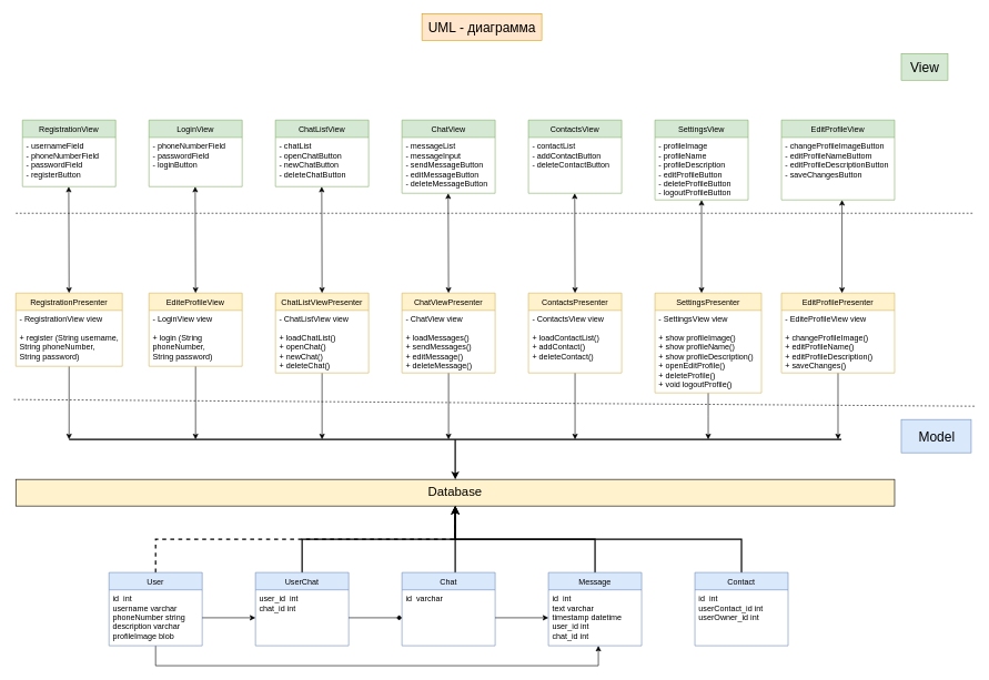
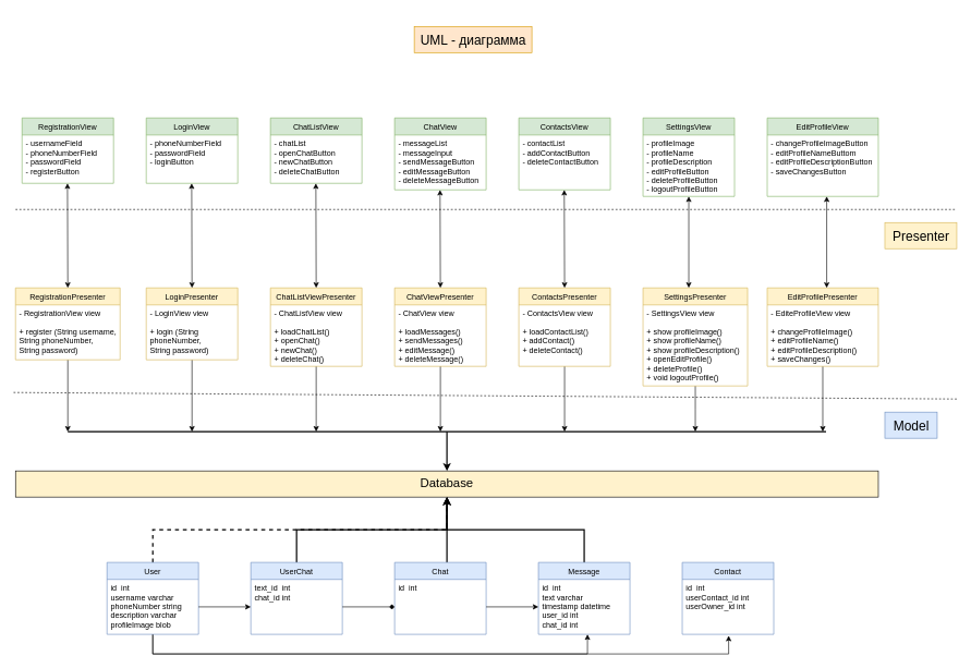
  <mxCell id="0" />
  <mxCell id="1" parent="0" />
- <mxCell id="2" value="&lt;font style=&quot;font-size: 20px;&quot;&gt;UML - диаграмма&lt;/font&gt;" style="text;html=1;align=center;verticalAlign=middle;resizable=0;points=[];autosize=1;strokeColor=#d79b00;fillColor=#ffe6cc;" parent="1" vertex="1"><mxGeometry x="633" y="20" width="180" height="40" as="geometry" /></mxCell>
+ <mxCell id="2" value="&lt;font style=&quot;font-size: 20px;&quot;&gt;UML - диаграмма&lt;/font&gt;" style="text;html=1;align=center;verticalAlign=middle;resizable=0;points=[];autosize=1;strokeColor=#d79b00;fillColor=#ffe6cc;" parent="1" vertex="1"><mxGeometry x="633" y="40" width="180" height="40" as="geometry" /></mxCell>
  <mxCell id="3" value="" style="endArrow=none;dashed=1;html=1;rounded=0;fontSize=20;" parent="1" edge="1"><mxGeometry width="50" height="50" relative="1" as="geometry"><mxPoint x="20" y="600" as="sourcePoint" /><mxPoint x="1463" y="610" as="targetPoint" /></mxGeometry></mxCell>
- <mxCell id="4" value="&lt;span style=&quot;font-size: 20px;&quot;&gt;View&lt;/span&gt;" style="text;html=1;align=center;verticalAlign=middle;resizable=0;points=[];autosize=1;strokeColor=#82b366;fillColor=#d5e8d4;" parent="1" vertex="1"><mxGeometry x="1353" y="80" width="70" height="40" as="geometry" /></mxCell>
- <mxCell id="6" value="&lt;span style=&quot;font-size: 20px;&quot;&gt;Model&lt;/span&gt;" style="text;html=1;align=center;verticalAlign=middle;resizable=0;points=[];autosize=1;strokeColor=#6c8ebf;fillColor=#dae8fc;" parent="1" vertex="1"><mxGeometry x="1353" y="630" width="105" height="50" as="geometry" /></mxCell>
+ <mxCell id="5" value="&lt;span style=&quot;font-size: 20px;&quot;&gt;Presenter&lt;/span&gt;" style="text;html=1;align=center;verticalAlign=middle;resizable=0;points=[];autosize=1;strokeColor=#d6b656;fillColor=#fff2cc;" parent="1" vertex="1"><mxGeometry x="1353" y="340" width="110" height="40" as="geometry" /></mxCell>
+ <mxCell id="6" value="&lt;span style=&quot;font-size: 20px;&quot;&gt;Model&lt;/span&gt;" style="text;html=1;align=center;verticalAlign=middle;resizable=0;points=[];autosize=1;strokeColor=#6c8ebf;fillColor=#dae8fc;" parent="1" vertex="1"><mxGeometry x="1353" y="630" width="80" height="40" as="geometry" /></mxCell>
  <mxCell id="7" value="RegistrationView" style="swimlane;fontStyle=0;childLayout=stackLayout;horizontal=1;startSize=26;fillColor=#d5e8d4;horizontalStack=0;resizeParent=1;resizeParentMax=0;resizeLast=0;collapsible=1;marginBottom=0;fontSize=12;strokeColor=#82b366;" parent="1" vertex="1"><mxGeometry x="33" y="180" width="140" height="100" as="geometry" /></mxCell>
  <mxCell id="8" value="- usernameField&#10;- phoneNumberField&#10;- passwordField&#10;- registerButton" style="text;strokeColor=none;fillColor=none;align=left;verticalAlign=top;spacingLeft=4;spacingRight=4;overflow=hidden;rotatable=0;points=[[0,0.5],[1,0.5]];portConstraint=eastwest;fontSize=12;" parent="7" vertex="1"><mxGeometry y="26" width="140" height="74" as="geometry" /></mxCell>
  <mxCell id="9" value="LoginView" style="swimlane;fontStyle=0;childLayout=stackLayout;horizontal=1;startSize=26;fillColor=#d5e8d4;horizontalStack=0;resizeParent=1;resizeParentMax=0;resizeLast=0;collapsible=1;marginBottom=0;fontSize=12;strokeColor=#82b366;" parent="1" vertex="1"><mxGeometry x="223" y="180" width="140" height="100" as="geometry" /></mxCell>
  <mxCell id="10" value="- phoneNumberField&#10;- passwordField&#10;- loginButton" style="text;strokeColor=none;fillColor=none;align=left;verticalAlign=top;spacingLeft=4;spacingRight=4;overflow=hidden;rotatable=0;points=[[0,0.5],[1,0.5]];portConstraint=eastwest;fontSize=12;" parent="9" vertex="1"><mxGeometry y="26" width="140" height="74" as="geometry" /></mxCell>
  <mxCell id="11" value="ChatListView" style="swimlane;fontStyle=0;childLayout=stackLayout;horizontal=1;startSize=26;fillColor=#d5e8d4;horizontalStack=0;resizeParent=1;resizeParentMax=0;resizeLast=0;collapsible=1;marginBottom=0;fontSize=12;strokeColor=#82b366;" vertex="1" parent="1"><mxGeometry x="413" y="180" width="140" height="100" as="geometry" /></mxCell>
  <mxCell id="12" value="- chatList&#10;- openChatButton&#10;- newChatButton&#10;- deleteChatButton" style="text;strokeColor=none;fillColor=none;align=left;verticalAlign=top;spacingLeft=4;spacingRight=4;overflow=hidden;rotatable=0;points=[[0,0.5],[1,0.5]];portConstraint=eastwest;fontSize=12;" vertex="1" parent="11"><mxGeometry y="26" width="140" height="74" as="geometry" /></mxCell>
  <mxCell id="13" value="ChatView" style="swimlane;fontStyle=0;childLayout=stackLayout;horizontal=1;startSize=26;fillColor=#d5e8d4;horizontalStack=0;resizeParent=1;resizeParentMax=0;resizeLast=0;collapsible=1;marginBottom=0;fontSize=12;strokeColor=#82b366;" vertex="1" parent="1"><mxGeometry x="603" y="180" width="140" height="110" as="geometry" /></mxCell>
  <mxCell id="14" value="- messageList&#10;- messageInput&#10;- sendMessageButton&#10;- editMessageButton&#10;- deleteMessageButton&#10;" style="text;strokeColor=none;fillColor=none;align=left;verticalAlign=top;spacingLeft=4;spacingRight=4;overflow=hidden;rotatable=0;points=[[0,0.5],[1,0.5]];portConstraint=eastwest;fontSize=12;" vertex="1" parent="13"><mxGeometry y="26" width="140" height="84" as="geometry" /></mxCell>
  <mxCell id="15" value="ContactsView" style="swimlane;fontStyle=0;childLayout=stackLayout;horizontal=1;startSize=26;fillColor=#d5e8d4;horizontalStack=0;resizeParent=1;resizeParentMax=0;resizeLast=0;collapsible=1;marginBottom=0;fontSize=12;strokeColor=#82b366;" vertex="1" parent="1"><mxGeometry x="793" y="180" width="140" height="110" as="geometry" /></mxCell>
  <mxCell id="16" value="- contactList&#10;- addContactButton&#10;- deleteContactButton&#10;" style="text;strokeColor=none;fillColor=none;align=left;verticalAlign=top;spacingLeft=4;spacingRight=4;overflow=hidden;rotatable=0;points=[[0,0.5],[1,0.5]];portConstraint=eastwest;fontSize=12;" vertex="1" parent="15"><mxGeometry y="26" width="140" height="84" as="geometry" /></mxCell>
  <mxCell id="17" value="EditProfileView" style="swimlane;fontStyle=0;childLayout=stackLayout;horizontal=1;startSize=26;fillColor=#d5e8d4;horizontalStack=0;resizeParent=1;resizeParentMax=0;resizeLast=0;collapsible=1;marginBottom=0;fontSize=12;strokeColor=#82b366;" vertex="1" parent="1"><mxGeometry x="1173" y="180" width="170" height="120" as="geometry" /></mxCell>
  <mxCell id="18" value="- changeProfileImageButton&#10;- editProfileNameButtom&#10;- editProfileDescriptionButton&#10;- saveChangesButton&#10;&#10;" style="text;strokeColor=none;fillColor=none;align=left;verticalAlign=top;spacingLeft=4;spacingRight=4;overflow=hidden;rotatable=0;points=[[0,0.5],[1,0.5]];portConstraint=eastwest;fontSize=12;" vertex="1" parent="17"><mxGeometry y="26" width="170" height="94" as="geometry" /></mxCell>
  <mxCell id="19" value="SettingsView" style="swimlane;fontStyle=0;childLayout=stackLayout;horizontal=1;startSize=26;fillColor=#d5e8d4;horizontalStack=0;resizeParent=1;resizeParentMax=0;resizeLast=0;collapsible=1;marginBottom=0;fontSize=12;strokeColor=#82b366;" vertex="1" parent="1"><mxGeometry x="983" y="180" width="140" height="120" as="geometry" /></mxCell>
  <mxCell id="20" value="- profileImage&#10;- profileName&#10;- profileDescription&#10;- editProfileButton&#10;- deleteProfileButton&#10;- logoutProfileButton" style="text;strokeColor=none;fillColor=none;align=left;verticalAlign=top;spacingLeft=4;spacingRight=4;overflow=hidden;rotatable=0;points=[[0,0.5],[1,0.5]];portConstraint=eastwest;fontSize=12;" vertex="1" parent="19"><mxGeometry y="26" width="140" height="94" as="geometry" /></mxCell>
  <mxCell id="21" value="" style="endArrow=none;dashed=1;html=1;rounded=0;fontSize=20;" edge="1" parent="1"><mxGeometry width="50" height="50" relative="1" as="geometry"><mxPoint y="320" as="sourcePoint" x="23" /><mxPoint x="1463" y="320" as="targetPoint" /></mxGeometry></mxCell>
  <mxCell id="22" style="edgeStyle=orthogonalEdgeStyle;rounded=0;orthogonalLoop=1;jettySize=auto;html=1;fontSize=19;" edge="1" parent="1" source="23"><mxGeometry relative="1" as="geometry"><mxPoint x="103" y="660" as="targetPoint" /></mxGeometry></mxCell>
  <mxCell id="23" value="RegistrationPresenter" style="swimlane;fontStyle=0;childLayout=stackLayout;horizontal=1;startSize=26;fillColor=#fff2cc;horizontalStack=0;resizeParent=1;resizeParentMax=0;resizeLast=0;collapsible=1;marginBottom=0;fontSize=12;strokeColor=#d6b656;" vertex="1" parent="1"><mxGeometry y="440" width="160" height="110" as="geometry" x="23" /></mxCell>
  <mxCell id="24" value="- RegistrationView view&#10;&#10;+ register (String username,&#10;String phoneNumber,&#10;String password)" style="text;strokeColor=none;fillColor=none;align=left;verticalAlign=top;spacingLeft=4;spacingRight=4;overflow=hidden;rotatable=0;points=[[0,0.5],[1,0.5]];portConstraint=eastwest;fontSize=12;" vertex="1" parent="23"><mxGeometry y="26" width="160" height="84" as="geometry" /></mxCell>
  <mxCell id="25" style="edgeStyle=orthogonalEdgeStyle;rounded=0;orthogonalLoop=1;jettySize=auto;html=1;fontSize=19;" edge="1" parent="1" source="26"><mxGeometry relative="1" as="geometry"><mxPoint x="293" y="660" as="targetPoint" /></mxGeometry></mxCell>
- <mxCell id="26" value="EditeProfileView" style="swimlane;fontStyle=0;childLayout=stackLayout;horizontal=1;startSize=26;fillColor=#fff2cc;horizontalStack=0;resizeParent=1;resizeParentMax=0;resizeLast=0;collapsible=1;marginBottom=0;fontSize=12;strokeColor=#d6b656;" vertex="1" parent="1"><mxGeometry x="223" y="440" width="140" height="110" as="geometry" /></mxCell>
+ <mxCell id="26" value="LoginPresenter" style="swimlane;fontStyle=0;childLayout=stackLayout;horizontal=1;startSize=26;fillColor=#fff2cc;horizontalStack=0;resizeParent=1;resizeParentMax=0;resizeLast=0;collapsible=1;marginBottom=0;fontSize=12;strokeColor=#d6b656;" vertex="1" parent="1"><mxGeometry x="223" y="440" width="140" height="110" as="geometry" /></mxCell>
  <mxCell id="27" value="- LoginView view&#10;&#10;+ login (String &#10;phoneNumber,&#10;String password)" style="text;strokeColor=none;fillColor=none;align=left;verticalAlign=top;spacingLeft=4;spacingRight=4;overflow=hidden;rotatable=0;points=[[0,0.5],[1,0.5]];portConstraint=eastwest;fontSize=12;" vertex="1" parent="26"><mxGeometry y="26" width="140" height="84" as="geometry" /></mxCell>
  <mxCell id="28" value="" style="endArrow=classic;startArrow=classic;html=1;rounded=0;fontSize=19;entryX=0.493;entryY=1.041;entryDx=0;entryDy=0;entryPerimeter=0;" edge="1" parent="1"><mxGeometry width="50" height="50" relative="1" as="geometry"><mxPoint x="293" y="440" as="sourcePoint" /><mxPoint x="292.5" y="280.004" as="targetPoint" /></mxGeometry></mxCell>
  <mxCell id="29" style="edgeStyle=orthogonalEdgeStyle;rounded=0;orthogonalLoop=1;jettySize=auto;html=1;fontSize=19;" edge="1" parent="1" source="30"><mxGeometry relative="1" as="geometry"><mxPoint x="483" y="660" as="targetPoint" /></mxGeometry></mxCell>
  <mxCell id="30" value="ChatListViewPresenter" style="swimlane;fontStyle=0;childLayout=stackLayout;horizontal=1;startSize=26;fillColor=#fff2cc;horizontalStack=0;resizeParent=1;resizeParentMax=0;resizeLast=0;collapsible=1;marginBottom=0;fontSize=12;strokeColor=#d6b656;" vertex="1" parent="1"><mxGeometry x="413" y="440" width="140" height="120" as="geometry" /></mxCell>
  <mxCell id="31" value="- ChatListView view&#10;&#10;+ loadChatList()&#10;+ openChat()&#10;+ newChat()&#10;+ deleteChat()" style="text;strokeColor=none;fillColor=none;align=left;verticalAlign=top;spacingLeft=4;spacingRight=4;overflow=hidden;rotatable=0;points=[[0,0.5],[1,0.5]];portConstraint=eastwest;fontSize=12;" vertex="1" parent="30"><mxGeometry y="26" width="140" height="94" as="geometry" /></mxCell>
  <mxCell id="32" value="" style="endArrow=classic;startArrow=classic;html=1;rounded=0;fontSize=19;entryX=0.493;entryY=1.041;entryDx=0;entryDy=0;entryPerimeter=0;" edge="1" parent="1"><mxGeometry width="50" height="50" relative="1" as="geometry"><mxPoint x="483" y="440" as="sourcePoint" /><mxPoint x="482.5" y="280.004" as="targetPoint" /></mxGeometry></mxCell>
  <mxCell id="33" value="" style="endArrow=classic;startArrow=classic;html=1;rounded=0;fontSize=19;entryX=0.493;entryY=1.041;entryDx=0;entryDy=0;entryPerimeter=0;" edge="1" parent="1"><mxGeometry width="50" height="50" relative="1" as="geometry"><mxPoint x="103" y="440" as="sourcePoint" /><mxPoint x="102.5" y="280.004" as="targetPoint" /></mxGeometry></mxCell>
  <mxCell id="34" style="edgeStyle=orthogonalEdgeStyle;rounded=0;orthogonalLoop=1;jettySize=auto;html=1;fontSize=19;" edge="1" parent="1" source="35"><mxGeometry relative="1" as="geometry"><mxPoint x="673" y="660" as="targetPoint" /></mxGeometry></mxCell>
  <mxCell id="35" value="ChatViewPresenter" style="swimlane;fontStyle=0;childLayout=stackLayout;horizontal=1;startSize=26;fillColor=#fff2cc;horizontalStack=0;resizeParent=1;resizeParentMax=0;resizeLast=0;collapsible=1;marginBottom=0;fontSize=12;strokeColor=#d6b656;" vertex="1" parent="1"><mxGeometry x="603" y="440" width="140" height="120" as="geometry" /></mxCell>
  <mxCell id="36" value="- ChatView view&#10;&#10;+ loadMessages()&#10;+ sendMessages()&#10;+ editMessage()&#10;+ deleteMessage()" style="text;strokeColor=none;fillColor=none;align=left;verticalAlign=top;spacingLeft=4;spacingRight=4;overflow=hidden;rotatable=0;points=[[0,0.5],[1,0.5]];portConstraint=eastwest;fontSize=12;" vertex="1" parent="35"><mxGeometry y="26" width="140" height="94" as="geometry" /></mxCell>
  <mxCell id="37" value="" style="endArrow=classic;startArrow=classic;html=1;rounded=0;fontSize=19;entryX=0.493;entryY=1.041;entryDx=0;entryDy=0;entryPerimeter=0;" edge="1" parent="1"><mxGeometry width="50" height="50" relative="1" as="geometry"><mxPoint x="673" y="440" as="sourcePoint" /><mxPoint x="672.5" y="290.004" as="targetPoint" /></mxGeometry></mxCell>
  <mxCell id="38" style="edgeStyle=orthogonalEdgeStyle;rounded=0;orthogonalLoop=1;jettySize=auto;html=1;fontSize=19;" edge="1" parent="1" source="39"><mxGeometry relative="1" as="geometry"><mxPoint x="863" y="660" as="targetPoint" /></mxGeometry></mxCell>
  <mxCell id="39" value="ContactsPresenter" style="swimlane;fontStyle=0;childLayout=stackLayout;horizontal=1;startSize=26;fillColor=#fff2cc;horizontalStack=0;resizeParent=1;resizeParentMax=0;resizeLast=0;collapsible=1;marginBottom=0;fontSize=12;strokeColor=#d6b656;" vertex="1" parent="1"><mxGeometry x="793" y="440" width="140" height="120" as="geometry" /></mxCell>
  <mxCell id="40" value="- ContactsView view&#10;&#10;+ loadContactList()&#10;+ addContact()&#10;+ deleteContact()" style="text;strokeColor=none;fillColor=none;align=left;verticalAlign=top;spacingLeft=4;spacingRight=4;overflow=hidden;rotatable=0;points=[[0,0.5],[1,0.5]];portConstraint=eastwest;fontSize=12;" vertex="1" parent="39"><mxGeometry y="26" width="140" height="94" as="geometry" /></mxCell>
  <mxCell id="41" value="" style="endArrow=classic;startArrow=classic;html=1;rounded=0;fontSize=19;entryX=0.493;entryY=1.041;entryDx=0;entryDy=0;entryPerimeter=0;" edge="1" parent="1"><mxGeometry width="50" height="50" relative="1" as="geometry"><mxPoint x="863" y="440" as="sourcePoint" /><mxPoint x="862.5" y="290.004" as="targetPoint" /></mxGeometry></mxCell>
  <mxCell id="42" style="edgeStyle=orthogonalEdgeStyle;rounded=0;orthogonalLoop=1;jettySize=auto;html=1;fontSize=19;" edge="1" parent="1" source="43"><mxGeometry relative="1" as="geometry"><mxPoint x="1063" y="660" as="targetPoint" /></mxGeometry></mxCell>
  <mxCell id="43" value="SettingsPresenter" style="swimlane;fontStyle=0;childLayout=stackLayout;horizontal=1;startSize=26;fillColor=#fff2cc;horizontalStack=0;resizeParent=1;resizeParentMax=0;resizeLast=0;collapsible=1;marginBottom=0;fontSize=12;strokeColor=#d6b656;" vertex="1" parent="1"><mxGeometry x="983" y="440" width="160" height="150" as="geometry" /></mxCell>
  <mxCell id="44" value="- SettingsView view&#10;&#10;+ show profileImage()&#10;+ show profileName()&#10;+ show profileDescription()&#10;+ openEditProfile()&#10;+ deleteProfile()&#10;+ void logoutProfile()" style="text;strokeColor=none;fillColor=none;align=left;verticalAlign=top;spacingLeft=4;spacingRight=4;overflow=hidden;rotatable=0;points=[[0,0.5],[1,0.5]];portConstraint=eastwest;fontSize=12;" vertex="1" parent="43"><mxGeometry y="26" width="160" height="124" as="geometry" /></mxCell>
  <mxCell id="45" value="" style="endArrow=classic;startArrow=classic;html=1;rounded=0;fontSize=19;" edge="1" parent="1"><mxGeometry width="50" height="50" relative="1" as="geometry"><mxPoint x="1053" y="440" as="sourcePoint" /><mxPoint x="1053" y="300" as="targetPoint" /></mxGeometry></mxCell>
  <mxCell id="46" style="edgeStyle=orthogonalEdgeStyle;rounded=0;orthogonalLoop=1;jettySize=auto;html=1;fontSize=19;" edge="1" parent="1" source="47"><mxGeometry relative="1" as="geometry"><mxPoint x="1258" y="660" as="targetPoint" /></mxGeometry></mxCell>
  <mxCell id="47" value="EditProfilePresenter" style="swimlane;fontStyle=0;childLayout=stackLayout;horizontal=1;startSize=26;fillColor=#fff2cc;horizontalStack=0;resizeParent=1;resizeParentMax=0;resizeLast=0;collapsible=1;marginBottom=0;fontSize=12;strokeColor=#d6b656;" vertex="1" parent="1"><mxGeometry x="1173" y="440" width="170" height="120" as="geometry" /></mxCell>
  <mxCell id="48" value="- EditeProfileView view&#10;&#10;+ changeProfileImage()&#10;+ editProfileName()&#10;+ editProfileDescription()&#10;+ saveChanges()&#10;&#10;" style="text;strokeColor=none;fillColor=none;align=left;verticalAlign=top;spacingLeft=4;spacingRight=4;overflow=hidden;rotatable=0;points=[[0,0.5],[1,0.5]];portConstraint=eastwest;fontSize=12;" vertex="1" parent="47"><mxGeometry y="26" width="170" height="94" as="geometry" /></mxCell>
  <mxCell id="49" value="" style="endArrow=classic;startArrow=classic;html=1;rounded=0;fontSize=19;" edge="1" parent="1"><mxGeometry width="50" height="50" relative="1" as="geometry"><mxPoint x="1264" y="440" as="sourcePoint" /><mxPoint x="1264" y="300" as="targetPoint" /></mxGeometry></mxCell>
  <mxCell id="50" value="Database" style="rounded=0;whiteSpace=wrap;html=1;fontSize=19;fillColor=#fff2cc;" vertex="1" parent="1"><mxGeometry y="720" width="1320" height="40" as="geometry" x="23" /></mxCell>
  <mxCell id="51" value="" style="endArrow=none;html=1;rounded=0;fontSize=19;strokeWidth=2;" edge="1" parent="1"><mxGeometry width="50" height="50" relative="1" as="geometry"><mxPoint x="103" y="660" as="sourcePoint" /><mxPoint x="1263" y="660" as="targetPoint" /></mxGeometry></mxCell>
  <mxCell id="52" value="" style="endArrow=classic;html=1;rounded=0;fontSize=19;strokeWidth=2;" edge="1" parent="1" target="50"><mxGeometry width="50" height="50" relative="1" as="geometry"><mxPoint x="683" y="660" as="sourcePoint" /><mxPoint x="733" y="610" as="targetPoint" /></mxGeometry></mxCell>
  <mxCell id="53" style="edgeStyle=orthogonalEdgeStyle;rounded=0;orthogonalLoop=1;jettySize=auto;html=1;entryX=0.536;entryY=1;entryDx=0;entryDy=0;entryPerimeter=0;strokeWidth=1;fontSize=19;" edge="1" parent="1" source="56" target="66"><mxGeometry relative="1" as="geometry"><Array as="points"><mxPoint x="233" y="1000" /><mxPoint x="898" y="1000" /></Array></mxGeometry></mxCell>
+ <mxCell id="54" style="edgeStyle=orthogonalEdgeStyle;rounded=0;orthogonalLoop=1;jettySize=auto;html=1;entryX=0.507;entryY=1.024;entryDx=0;entryDy=0;entryPerimeter=0;strokeWidth=1;fontSize=19;" edge="1" parent="1" source="56" target="69"><mxGeometry relative="1" as="geometry"><Array as="points"><mxPoint x="233" y="1000" /><mxPoint x="1114" y="1000" /></Array></mxGeometry></mxCell>
  <mxCell id="55" style="edgeStyle=orthogonalEdgeStyle;rounded=0;orthogonalLoop=1;jettySize=auto;html=1;entryX=0.5;entryY=1;entryDx=0;entryDy=0;strokeWidth=2;fontSize=19;dashed=1;" edge="1" parent="1" source="56" target="50"><mxGeometry relative="1" as="geometry" /></mxCell>
  <mxCell id="56" value="User" style="swimlane;fontStyle=0;childLayout=stackLayout;horizontal=1;startSize=26;fillColor=#dae8fc;horizontalStack=0;resizeParent=1;resizeParentMax=0;resizeLast=0;collapsible=1;marginBottom=0;fontSize=12;strokeColor=#6c8ebf;" vertex="1" parent="1"><mxGeometry x="163" y="860" width="140" height="110" as="geometry" /></mxCell>
  <mxCell id="57" value="id  int&#10;username varchar&#10;phoneNumber string&#10;description varchar&#10;profileImage blob" style="text;strokeColor=none;fillColor=none;align=left;verticalAlign=top;spacingLeft=4;spacingRight=4;overflow=hidden;rotatable=0;points=[[0,0.5],[1,0.5]];portConstraint=eastwest;fontSize=12;" vertex="1" parent="56"><mxGeometry y="26" width="140" height="84" as="geometry" /></mxCell>
  <mxCell id="58" style="edgeStyle=orthogonalEdgeStyle;rounded=0;orthogonalLoop=1;jettySize=auto;html=1;strokeWidth=2;fontSize=19;" edge="1" parent="1" source="59"><mxGeometry relative="1" as="geometry"><mxPoint x="683" y="760" as="targetPoint" /><Array as="points"><mxPoint x="453" y="810" /><mxPoint x="683" y="810" /></Array></mxGeometry></mxCell>
  <mxCell id="59" value="UserChat" style="swimlane;fontStyle=0;childLayout=stackLayout;horizontal=1;startSize=26;fillColor=#dae8fc;horizontalStack=0;resizeParent=1;resizeParentMax=0;resizeLast=0;collapsible=1;marginBottom=0;fontSize=12;strokeColor=#6c8ebf;" vertex="1" parent="1"><mxGeometry x="383" y="860" width="140" height="110" as="geometry" /></mxCell>
- <mxCell id="60" value="user_id  int&#10;chat_id int" style="text;strokeColor=none;fillColor=none;align=left;verticalAlign=top;spacingLeft=4;spacingRight=4;overflow=hidden;rotatable=0;points=[[0,0.5],[1,0.5]];portConstraint=eastwest;fontSize=12;" vertex="1" parent="59"><mxGeometry y="26" width="140" height="84" as="geometry" /></mxCell>
+ <mxCell id="60" value="text_id  int&#10;chat_id int" style="text;strokeColor=none;fillColor=none;align=left;verticalAlign=top;spacingLeft=4;spacingRight=4;overflow=hidden;rotatable=0;points=[[0,0.5],[1,0.5]];portConstraint=eastwest;fontSize=12;" vertex="1" parent="59"><mxGeometry y="26" width="140" height="84" as="geometry" /></mxCell>
  <mxCell id="61" style="edgeStyle=orthogonalEdgeStyle;rounded=0;orthogonalLoop=1;jettySize=auto;html=1;strokeWidth=2;fontSize=19;" edge="1" parent="1" source="62"><mxGeometry relative="1" as="geometry"><mxPoint x="683" y="760" as="targetPoint" /><Array as="points"><mxPoint x="683" y="840" /><mxPoint x="683" y="840" /></Array></mxGeometry></mxCell>
  <mxCell id="62" value="Chat" style="swimlane;fontStyle=0;childLayout=stackLayout;horizontal=1;startSize=26;fillColor=#dae8fc;horizontalStack=0;resizeParent=1;resizeParentMax=0;resizeLast=0;collapsible=1;marginBottom=0;fontSize=12;strokeColor=#6c8ebf;" vertex="1" parent="1"><mxGeometry x="603" y="860" width="140" height="110" as="geometry" /></mxCell>
- <mxCell id="63" value="id  varchar" style="text;strokeColor=none;fillColor=none;align=left;verticalAlign=top;spacingLeft=4;spacingRight=4;overflow=hidden;rotatable=0;points=[[0,0.5],[1,0.5]];portConstraint=eastwest;fontSize=12;" vertex="1" parent="62"><mxGeometry y="26" width="140" height="84" as="geometry" /></mxCell>
+ <mxCell id="63" value="id  int" style="text;strokeColor=none;fillColor=none;align=left;verticalAlign=top;spacingLeft=4;spacingRight=4;overflow=hidden;rotatable=0;points=[[0,0.5],[1,0.5]];portConstraint=eastwest;fontSize=12;" vertex="1" parent="62"><mxGeometry y="26" width="140" height="84" as="geometry" /></mxCell>
  <mxCell id="64" style="edgeStyle=orthogonalEdgeStyle;rounded=0;orthogonalLoop=1;jettySize=auto;html=1;strokeWidth=2;fontSize=19;" edge="1" parent="1" source="65"><mxGeometry relative="1" as="geometry"><mxPoint x="683" y="760" as="targetPoint" /><Array as="points"><mxPoint x="893" y="810" /><mxPoint x="683" y="810" /></Array></mxGeometry></mxCell>
  <mxCell id="65" value="Message" style="swimlane;fontStyle=0;childLayout=stackLayout;horizontal=1;startSize=26;fillColor=#dae8fc;horizontalStack=0;resizeParent=1;resizeParentMax=0;resizeLast=0;collapsible=1;marginBottom=0;fontSize=12;strokeColor=#6c8ebf;" vertex="1" parent="1"><mxGeometry x="823" y="860" width="140" height="110" as="geometry" /></mxCell>
  <mxCell id="66" value="id  int&#10;text varchar&#10;timestamp datetime&#10;user_id int&#10;chat_id int" style="text;strokeColor=none;fillColor=none;align=left;verticalAlign=top;spacingLeft=4;spacingRight=4;overflow=hidden;rotatable=0;points=[[0,0.5],[1,0.5]];portConstraint=eastwest;fontSize=12;" vertex="1" parent="65"><mxGeometry y="26" width="140" height="84" as="geometry" /></mxCell>
- <mxCell id="67" style="edgeStyle=orthogonalEdgeStyle;rounded=0;orthogonalLoop=1;jettySize=auto;html=1;strokeWidth=2;fontSize=19;entryX=0.5;entryY=1;entryDx=0;entryDy=0;" edge="1" parent="1" source="68" target="50"><mxGeometry relative="1" as="geometry"><mxPoint x="683" y="770" as="targetPoint" /><Array as="points"><mxPoint x="1113" y="810" /><mxPoint x="683" y="810" /></Array></mxGeometry></mxCell>
  <mxCell id="68" value="Contact" style="swimlane;fontStyle=0;childLayout=stackLayout;horizontal=1;startSize=26;fillColor=#dae8fc;horizontalStack=0;resizeParent=1;resizeParentMax=0;resizeLast=0;collapsible=1;marginBottom=0;fontSize=12;strokeColor=#6c8ebf;" vertex="1" parent="1"><mxGeometry x="1043" y="860" width="140" height="110" as="geometry" /></mxCell>
  <mxCell id="69" value="id  int&#10;userContact_id int&#10;userOwner_id int" style="text;strokeColor=none;fillColor=none;align=left;verticalAlign=top;spacingLeft=4;spacingRight=4;overflow=hidden;rotatable=0;points=[[0,0.5],[1,0.5]];portConstraint=eastwest;fontSize=12;" vertex="1" parent="68"><mxGeometry y="26" width="140" height="84" as="geometry" /></mxCell>
  <mxCell id="70" style="edgeStyle=orthogonalEdgeStyle;rounded=0;orthogonalLoop=1;jettySize=auto;html=1;entryX=0;entryY=0.5;entryDx=0;entryDy=0;strokeWidth=1;fontSize=19;" edge="1" parent="1" source="57" target="60"><mxGeometry relative="1" as="geometry" /></mxCell>
  <mxCell id="71" style="edgeStyle=orthogonalEdgeStyle;rounded=0;orthogonalLoop=1;jettySize=auto;html=1;entryX=0;entryY=0.5;entryDx=0;entryDy=0;strokeWidth=1;fontSize=19;endArrow=diamond;" edge="1" parent="1" source="60" target="63"><mxGeometry relative="1" as="geometry" /></mxCell>
  <mxCell id="72" style="edgeStyle=orthogonalEdgeStyle;rounded=0;orthogonalLoop=1;jettySize=auto;html=1;strokeWidth=1;fontSize=19;" edge="1" parent="1" source="63" target="66"><mxGeometry relative="1" as="geometry" /></mxCell>
